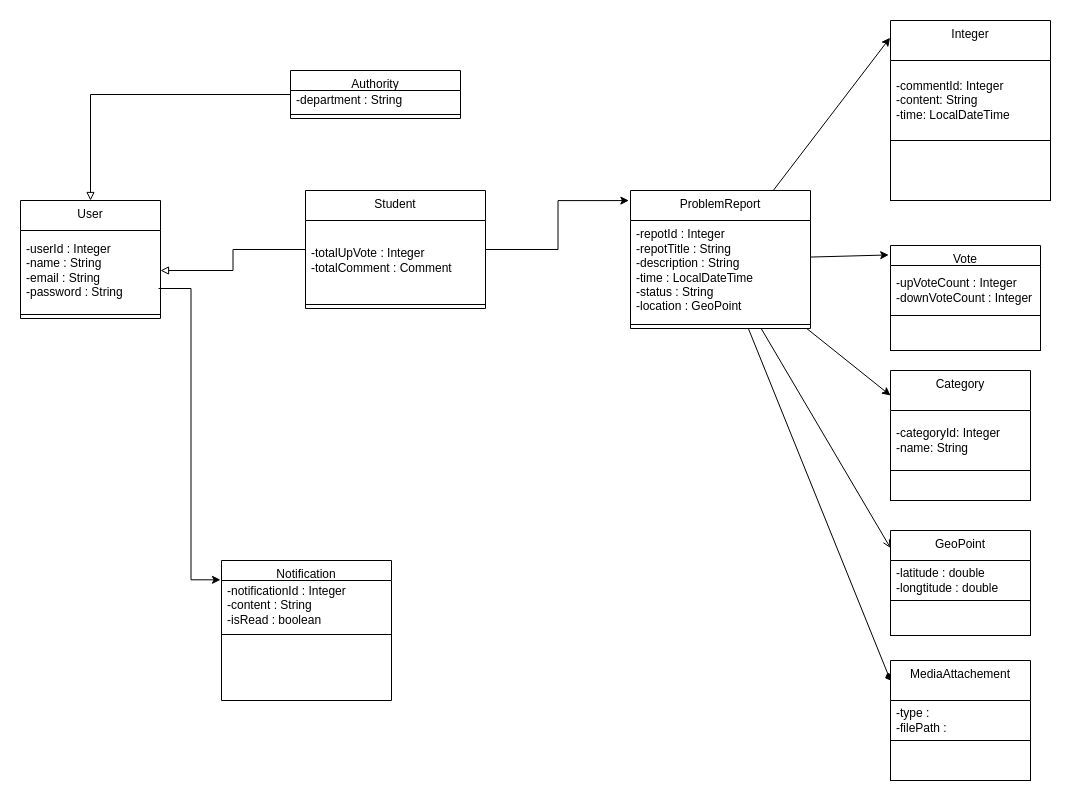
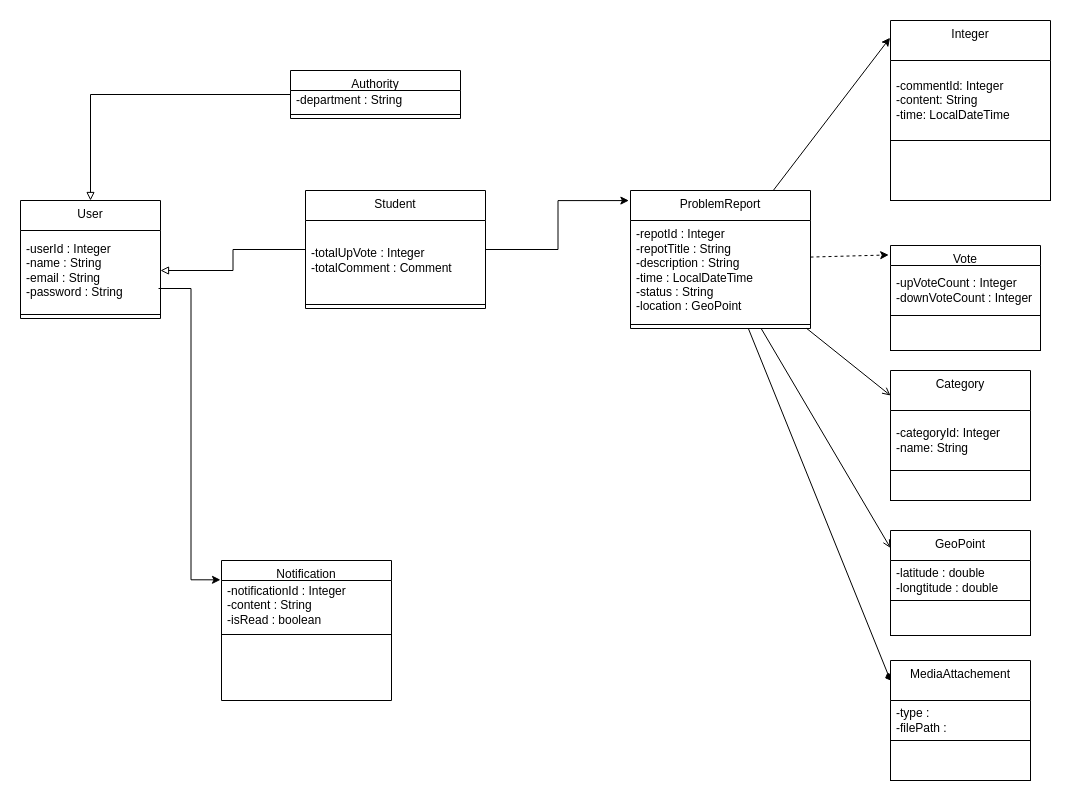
  <mxCell id="0" />
  <mxCell id="1" parent="0" />
  <mxCell id="2" value="User" style="swimlane;fontStyle=0;align=center;verticalAlign=top;childLayout=stackLayout;horizontal=1;startSize=30;horizontalStack=0;resizeParent=1;resizeParentMax=0;resizeLast=0;collapsible=0;marginBottom=0;html=1;whiteSpace=wrap;" parent="1" vertex="1"><mxGeometry x="20" y="200" width="140" height="118" as="geometry" /></mxCell>
  <mxCell id="3" value="-userId : Integer&lt;div&gt;-name : String&lt;/div&gt;&lt;div&gt;-email : String&lt;/div&gt;&lt;div&gt;-password : String&lt;/div&gt;" style="text;html=1;strokeColor=none;fillColor=none;align=left;verticalAlign=middle;spacingLeft=4;spacingRight=4;overflow=hidden;rotatable=0;points=[[0,0.5],[1,0.5]];portConstraint=eastwest;whiteSpace=wrap;" parent="2" vertex="1"><mxGeometry y="30" width="140" height="80" as="geometry" /></mxCell>
  <mxCell id="4" value="" style="line;strokeWidth=1;fillColor=none;align=left;verticalAlign=middle;spacingTop=-1;spacingLeft=3;spacingRight=3;rotatable=0;labelPosition=right;points=[];portConstraint=eastwest;" parent="2" vertex="1"><mxGeometry y="110" width="140" height="8" as="geometry" /></mxCell>
  <mxCell id="5" style="edgeStyle=orthogonalEdgeStyle;rounded=0;orthogonalLoop=1;jettySize=auto;html=1;endArrow=block;endFill=0;" parent="1" source="6" target="2" edge="1"><mxGeometry relative="1" as="geometry" /></mxCell>
  <mxCell id="6" value="Authority" style="swimlane;fontStyle=0;align=center;verticalAlign=top;childLayout=stackLayout;horizontal=1;startSize=20;horizontalStack=0;resizeParent=1;resizeParentMax=0;resizeLast=0;collapsible=0;marginBottom=0;html=1;whiteSpace=wrap;" parent="1" vertex="1"><mxGeometry x="290" y="70" width="170" height="48" as="geometry" /></mxCell>
  <mxCell id="7" value="-department : String" style="text;html=1;strokeColor=none;fillColor=none;align=left;verticalAlign=middle;spacingLeft=4;spacingRight=4;overflow=hidden;rotatable=0;points=[[0,0.5],[1,0.5]];portConstraint=eastwest;whiteSpace=wrap;" parent="6" vertex="1"><mxGeometry y="20" width="170" height="20" as="geometry" /></mxCell>
  <mxCell id="8" value="" style="line;strokeWidth=1;fillColor=none;align=left;verticalAlign=middle;spacingTop=-1;spacingLeft=3;spacingRight=3;rotatable=0;labelPosition=right;points=[];portConstraint=eastwest;" parent="6" vertex="1"><mxGeometry y="40" width="170" height="8" as="geometry" /></mxCell>
  <mxCell id="9" value="Student" style="swimlane;fontStyle=0;align=center;verticalAlign=top;childLayout=stackLayout;horizontal=1;startSize=30;horizontalStack=0;resizeParent=1;resizeParentMax=0;resizeLast=0;collapsible=0;marginBottom=0;html=1;whiteSpace=wrap;" parent="1" vertex="1"><mxGeometry x="305" y="190" width="180" height="118" as="geometry" /></mxCell>
  <mxCell id="10" value="-totalUpVote : Integer&lt;div&gt;-totalComment : Comment&lt;br&gt;&lt;/div&gt;" style="text;html=1;strokeColor=none;fillColor=none;align=left;verticalAlign=middle;spacingLeft=4;spacingRight=4;overflow=hidden;rotatable=0;points=[[0,0.5],[1,0.5]];portConstraint=eastwest;whiteSpace=wrap;" parent="9" vertex="1"><mxGeometry y="30" width="180" height="80" as="geometry" /></mxCell>
  <mxCell id="11" value="" style="line;strokeWidth=1;fillColor=none;align=left;verticalAlign=middle;spacingTop=-1;spacingLeft=3;spacingRight=3;rotatable=0;labelPosition=right;points=[];portConstraint=eastwest;" parent="9" vertex="1"><mxGeometry y="110" width="180" height="8" as="geometry" /></mxCell>
  <mxCell id="12" style="edgeStyle=orthogonalEdgeStyle;rounded=0;orthogonalLoop=1;jettySize=auto;html=1;entryX=1;entryY=0.5;entryDx=0;entryDy=0;endArrow=block;endFill=0;" parent="1" source="9" target="3" edge="1"><mxGeometry relative="1" as="geometry"><mxPoint x="158.04" y="353.014" as="targetPoint" /></mxGeometry></mxCell>
  <mxCell id="13" value="Notification" style="swimlane;fontStyle=0;align=center;verticalAlign=top;childLayout=stackLayout;horizontal=1;startSize=20;horizontalStack=0;resizeParent=1;resizeParentMax=0;resizeLast=0;collapsible=0;marginBottom=0;html=1;whiteSpace=wrap;" parent="1" vertex="1"><mxGeometry x="221" y="560" width="170" height="140" as="geometry" /></mxCell>
  <mxCell id="14" value="-notificationId : Integer&lt;div&gt;-content : String&lt;br&gt;&lt;/div&gt;&lt;div&gt;-isRead : boolean&lt;br&gt;&lt;/div&gt;" style="text;html=1;strokeColor=none;fillColor=none;align=left;verticalAlign=middle;spacingLeft=4;spacingRight=4;overflow=hidden;rotatable=0;points=[[0,0.5],[1,0.5]];portConstraint=eastwest;whiteSpace=wrap;" parent="13" vertex="1"><mxGeometry y="20" width="170" height="50" as="geometry" /></mxCell>
  <mxCell id="15" value="" style="line;strokeWidth=1;fillColor=none;align=left;verticalAlign=middle;spacingTop=-1;spacingLeft=3;spacingRight=3;rotatable=0;labelPosition=right;points=[];portConstraint=eastwest;" parent="13" vertex="1"><mxGeometry y="70" width="170" height="8" as="geometry" /></mxCell>
  <mxCell id="16" value="&lt;div&gt;&lt;br&gt;&lt;/div&gt;" style="text;html=1;strokeColor=none;fillColor=none;align=left;verticalAlign=middle;spacingLeft=4;spacingRight=4;overflow=hidden;rotatable=0;points=[[0,0.5],[1,0.5]];portConstraint=eastwest;whiteSpace=wrap;" parent="13" vertex="1"><mxGeometry y="78" width="170" height="62" as="geometry" /></mxCell>
  <mxCell id="17" style="edgeStyle=orthogonalEdgeStyle;rounded=0;orthogonalLoop=1;jettySize=auto;html=1;entryX=-0.006;entryY=0.138;entryDx=0;entryDy=0;entryPerimeter=0;exitX=0.986;exitY=0.725;exitDx=0;exitDy=0;exitPerimeter=0;" parent="1" source="3" target="13" edge="1"><mxGeometry relative="1" as="geometry"><mxPoint x="160" y="379" as="sourcePoint" /></mxGeometry></mxCell>
- <mxCell id="18" style="rounded=0;orthogonalLoop=1;jettySize=auto;html=1;entryX=0;entryY=0.25;entryDx=0;entryDy=0;" parent="1" source="21" target="29" edge="1"><mxGeometry relative="1" as="geometry" /></mxCell>
+ <mxCell id="18" style="rounded=0;orthogonalLoop=1;jettySize=auto;html=1;entryX=0;entryY=0.25;entryDx=0;entryDy=0;endArrow=open;" parent="1" source="21" target="29" edge="1"><mxGeometry relative="1" as="geometry" /></mxCell>
  <mxCell id="19" style="rounded=0;orthogonalLoop=1;jettySize=auto;html=1;entryX=0;entryY=0.25;entryDx=0;entryDy=0;endArrow=open;endFill=1;" parent="1" source="21" target="27" edge="1"><mxGeometry relative="1" as="geometry" /></mxCell>
  <mxCell id="20" style="rounded=0;orthogonalLoop=1;jettySize=auto;html=1;entryX=0;entryY=0.25;entryDx=0;entryDy=0;endArrow=diamond;" parent="1" source="21" target="31" edge="1"><mxGeometry relative="1" as="geometry" /></mxCell>
  <mxCell id="21" value="ProblemReport" style="swimlane;fontStyle=0;align=center;verticalAlign=top;childLayout=stackLayout;horizontal=1;startSize=30;horizontalStack=0;resizeParent=1;resizeParentMax=0;resizeLast=0;collapsible=0;marginBottom=0;html=1;whiteSpace=wrap;" parent="1" vertex="1"><mxGeometry x="630" y="190" width="180" height="138" as="geometry" /></mxCell>
  <mxCell id="22" value="-repotId : Integer&lt;div&gt;-repotTitle : String&lt;br&gt;&lt;/div&gt;&lt;div&gt;-description : String&lt;/div&gt;&lt;div&gt;-time : LocalDateTime&lt;/div&gt;&lt;div&gt;-status : String&lt;/div&gt;&lt;div&gt;-location : GeoPoint&lt;/div&gt;" style="text;html=1;strokeColor=none;fillColor=none;align=left;verticalAlign=middle;spacingLeft=4;spacingRight=4;overflow=hidden;rotatable=0;points=[[0,0.5],[1,0.5]];portConstraint=eastwest;whiteSpace=wrap;" parent="21" vertex="1"><mxGeometry y="30" width="180" height="100" as="geometry" /></mxCell>
  <mxCell id="23" value="" style="line;strokeWidth=1;fillColor=none;align=left;verticalAlign=middle;spacingTop=-1;spacingLeft=3;spacingRight=3;rotatable=0;labelPosition=right;points=[];portConstraint=eastwest;" parent="21" vertex="1"><mxGeometry y="130" width="180" height="8" as="geometry" /></mxCell>
  <mxCell id="24" style="edgeStyle=orthogonalEdgeStyle;rounded=0;orthogonalLoop=1;jettySize=auto;html=1;entryX=-0.009;entryY=0.073;entryDx=0;entryDy=0;entryPerimeter=0;" parent="1" source="9" target="21" edge="1"><mxGeometry relative="1" as="geometry" /></mxCell>
  <mxCell id="25" value="Vote" style="swimlane;fontStyle=0;align=center;verticalAlign=top;childLayout=stackLayout;horizontal=1;startSize=20;horizontalStack=0;resizeParent=1;resizeParentMax=0;resizeLast=0;collapsible=0;marginBottom=0;html=1;whiteSpace=wrap;" parent="1" vertex="1"><mxGeometry x="890" y="245" width="150" height="70" as="geometry" /></mxCell>
  <mxCell id="26" value="-upVoteCount : Integer&lt;div&gt;-downVoteCount : Integer&lt;/div&gt;" style="text;html=1;strokeColor=none;fillColor=none;align=left;verticalAlign=middle;spacingLeft=4;spacingRight=4;overflow=hidden;rotatable=0;points=[[0,0.5],[1,0.5]];portConstraint=eastwest;whiteSpace=wrap;" parent="25" vertex="1"><mxGeometry y="20" width="150" height="50" as="geometry" /></mxCell>
  <mxCell id="27" value="GeoPoint" style="swimlane;fontStyle=0;align=center;verticalAlign=top;childLayout=stackLayout;horizontal=1;startSize=30;horizontalStack=0;resizeParent=1;resizeParentMax=0;resizeLast=0;collapsible=0;marginBottom=0;html=1;whiteSpace=wrap;" parent="1" vertex="1"><mxGeometry x="890" y="530" width="140" height="70" as="geometry" /></mxCell>
  <mxCell id="28" value="-latitude : double&lt;div&gt;-longtitude : double&lt;br&gt;&lt;/div&gt;" style="text;html=1;strokeColor=none;fillColor=none;align=left;verticalAlign=middle;spacingLeft=4;spacingRight=4;overflow=hidden;rotatable=0;points=[[0,0.5],[1,0.5]];portConstraint=eastwest;whiteSpace=wrap;" parent="27" vertex="1"><mxGeometry y="30" width="140" height="40" as="geometry" /></mxCell>
  <mxCell id="29" value="Category" style="swimlane;fontStyle=0;align=center;verticalAlign=top;childLayout=stackLayout;horizontal=1;startSize=40;horizontalStack=0;resizeParent=1;resizeParentMax=0;resizeLast=0;collapsible=0;marginBottom=0;html=1;whiteSpace=wrap;" parent="1" vertex="1"><mxGeometry x="890" y="370" width="140" height="100" as="geometry" /></mxCell>
  <mxCell id="30" value="&lt;div&gt;-categoryId: Integer&amp;nbsp;&lt;/div&gt;&lt;div&gt;-name: String&amp;nbsp;&lt;/div&gt;" style="text;html=1;strokeColor=none;fillColor=none;align=left;verticalAlign=middle;spacingLeft=4;spacingRight=4;overflow=hidden;rotatable=0;points=[[0,0.5],[1,0.5]];portConstraint=eastwest;whiteSpace=wrap;" parent="29" vertex="1"><mxGeometry y="40" width="140" height="60" as="geometry" /></mxCell>
  <mxCell id="31" value="MediaAttachement" style="swimlane;fontStyle=0;align=center;verticalAlign=top;childLayout=stackLayout;horizontal=1;startSize=40;horizontalStack=0;resizeParent=1;resizeParentMax=0;resizeLast=0;collapsible=0;marginBottom=0;html=1;whiteSpace=wrap;" parent="1" vertex="1"><mxGeometry x="890" y="660" width="140" height="80" as="geometry" /></mxCell>
  <mxCell id="32" value="-type :&lt;div&gt;-filePath :&lt;/div&gt;" style="text;html=1;strokeColor=none;fillColor=none;align=left;verticalAlign=middle;spacingLeft=4;spacingRight=4;overflow=hidden;rotatable=0;points=[[0,0.5],[1,0.5]];portConstraint=eastwest;whiteSpace=wrap;" parent="31" vertex="1"><mxGeometry y="40" width="140" height="40" as="geometry" /></mxCell>
  <mxCell id="33" value="" style="group" parent="1" vertex="1" connectable="0"><mxGeometry x="890" y="20" width="160" height="180" as="geometry" /></mxCell>
  <mxCell id="34" value="Integer" style="swimlane;fontStyle=0;align=center;verticalAlign=top;childLayout=stackLayout;horizontal=1;startSize=40;horizontalStack=0;resizeParent=1;resizeParentMax=0;resizeLast=0;collapsible=0;marginBottom=0;html=1;whiteSpace=wrap;" parent="33" vertex="1"><mxGeometry width="160" height="120" as="geometry" /></mxCell>
  <mxCell id="35" value="-commentId: Integer&amp;nbsp;&lt;div&gt;-content: String&amp;nbsp;&lt;/div&gt;&lt;div&gt;-time: LocalDateTime&lt;/div&gt;" style="text;html=1;strokeColor=none;fillColor=none;align=left;verticalAlign=middle;spacingLeft=4;spacingRight=4;overflow=hidden;rotatable=0;points=[[0,0.5],[1,0.5]];portConstraint=eastwest;whiteSpace=wrap;" parent="34" vertex="1"><mxGeometry y="40" width="160" height="80" as="geometry" /></mxCell>
  <mxCell id="36" value="" style="rounded=0;whiteSpace=wrap;html=1;" parent="33" vertex="1"><mxGeometry y="120" width="160" height="60" as="geometry" /></mxCell>
  <mxCell id="37" style="rounded=0;orthogonalLoop=1;jettySize=auto;html=1;entryX=-0.003;entryY=0.144;entryDx=0;entryDy=0;entryPerimeter=0;" parent="1" source="21" target="34" edge="1"><mxGeometry relative="1" as="geometry" /></mxCell>
- <mxCell id="38" style="rounded=0;orthogonalLoop=1;jettySize=auto;html=1;entryX=-0.012;entryY=0.135;entryDx=0;entryDy=0;entryPerimeter=0;" parent="1" source="21" target="25" edge="1"><mxGeometry relative="1" as="geometry" /></mxCell>
+ <mxCell id="38" style="rounded=0;orthogonalLoop=1;jettySize=auto;html=1;entryX=-0.012;entryY=0.135;entryDx=0;entryDy=0;entryPerimeter=0;dashed=1;" parent="1" source="21" target="25" edge="1"><mxGeometry relative="1" as="geometry" /></mxCell>
  <mxCell id="39" value="" style="rounded=0;whiteSpace=wrap;html=1;" parent="1" vertex="1"><mxGeometry x="890" y="600" width="140" height="35" as="geometry" /></mxCell>
  <mxCell id="40" value="" style="rounded=0;whiteSpace=wrap;html=1;" parent="1" vertex="1"><mxGeometry x="890" y="315" width="150" height="35" as="geometry" /></mxCell>
  <mxCell id="41" value="" style="rounded=0;whiteSpace=wrap;html=1;" parent="1" vertex="1"><mxGeometry x="890" y="470" width="140" height="30" as="geometry" /></mxCell>
  <mxCell id="42" value="" style="rounded=0;whiteSpace=wrap;html=1;" parent="1" vertex="1"><mxGeometry x="890" y="740" width="140" height="40" as="geometry" /></mxCell>
